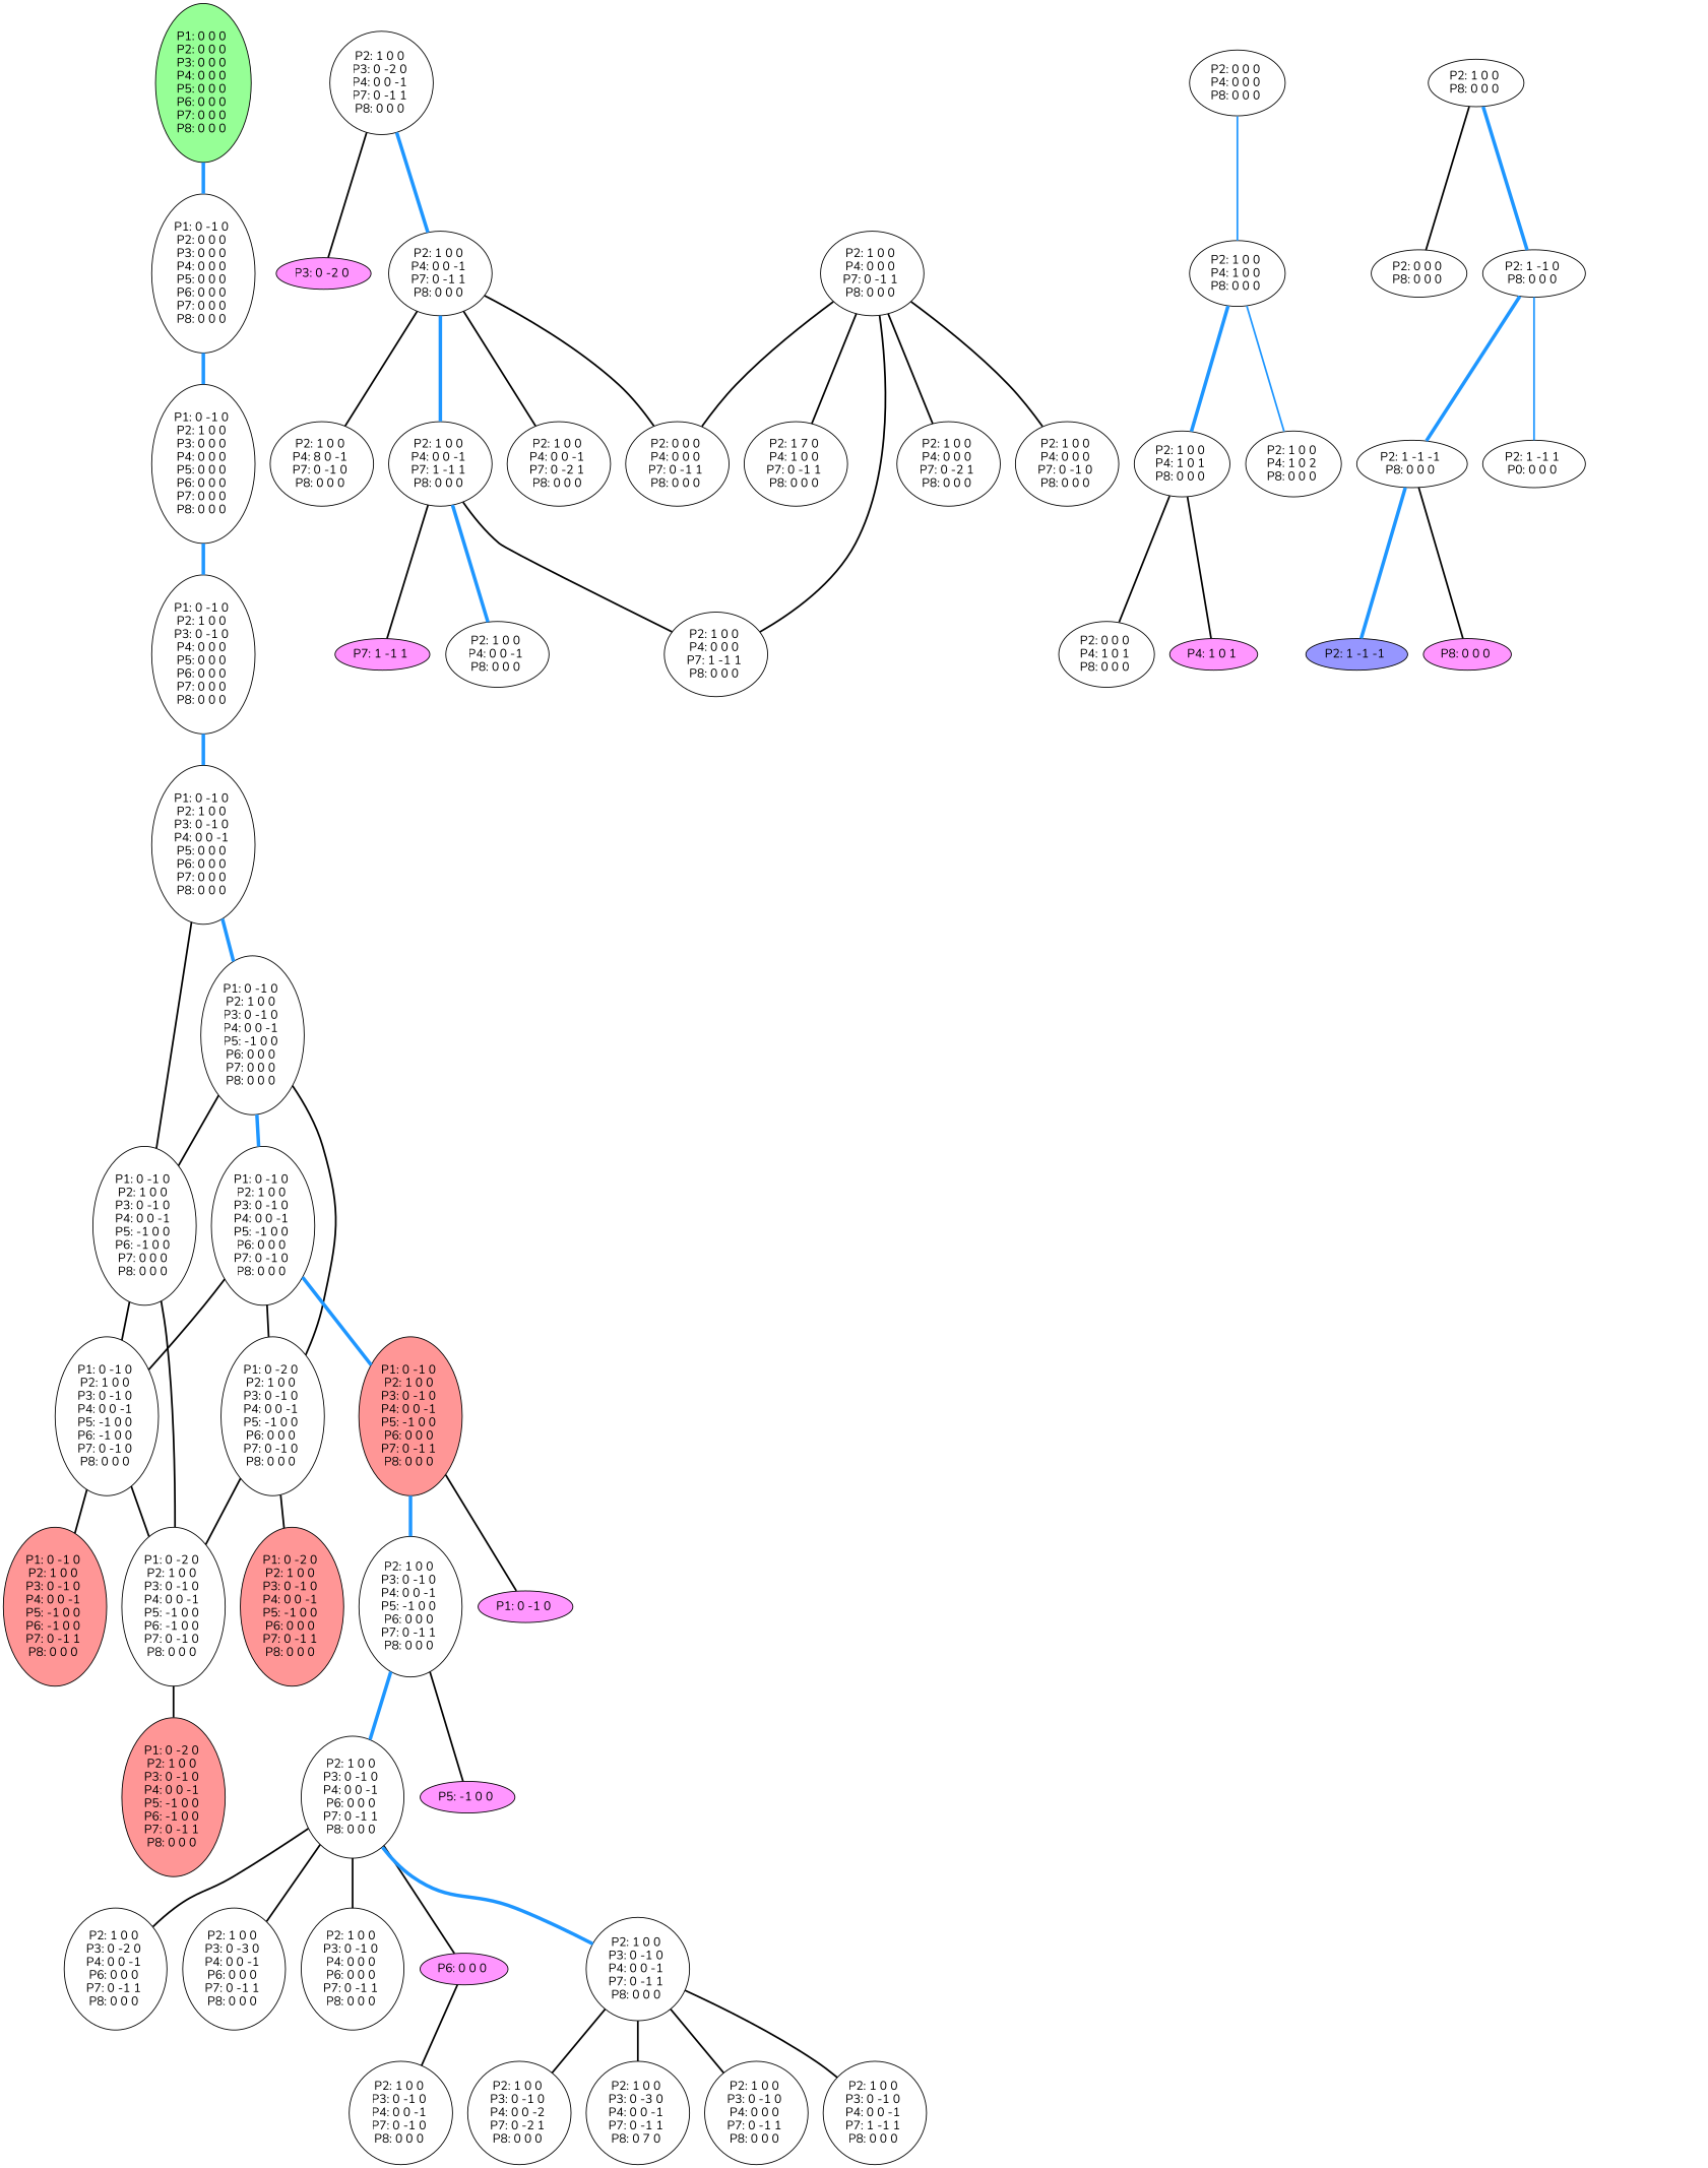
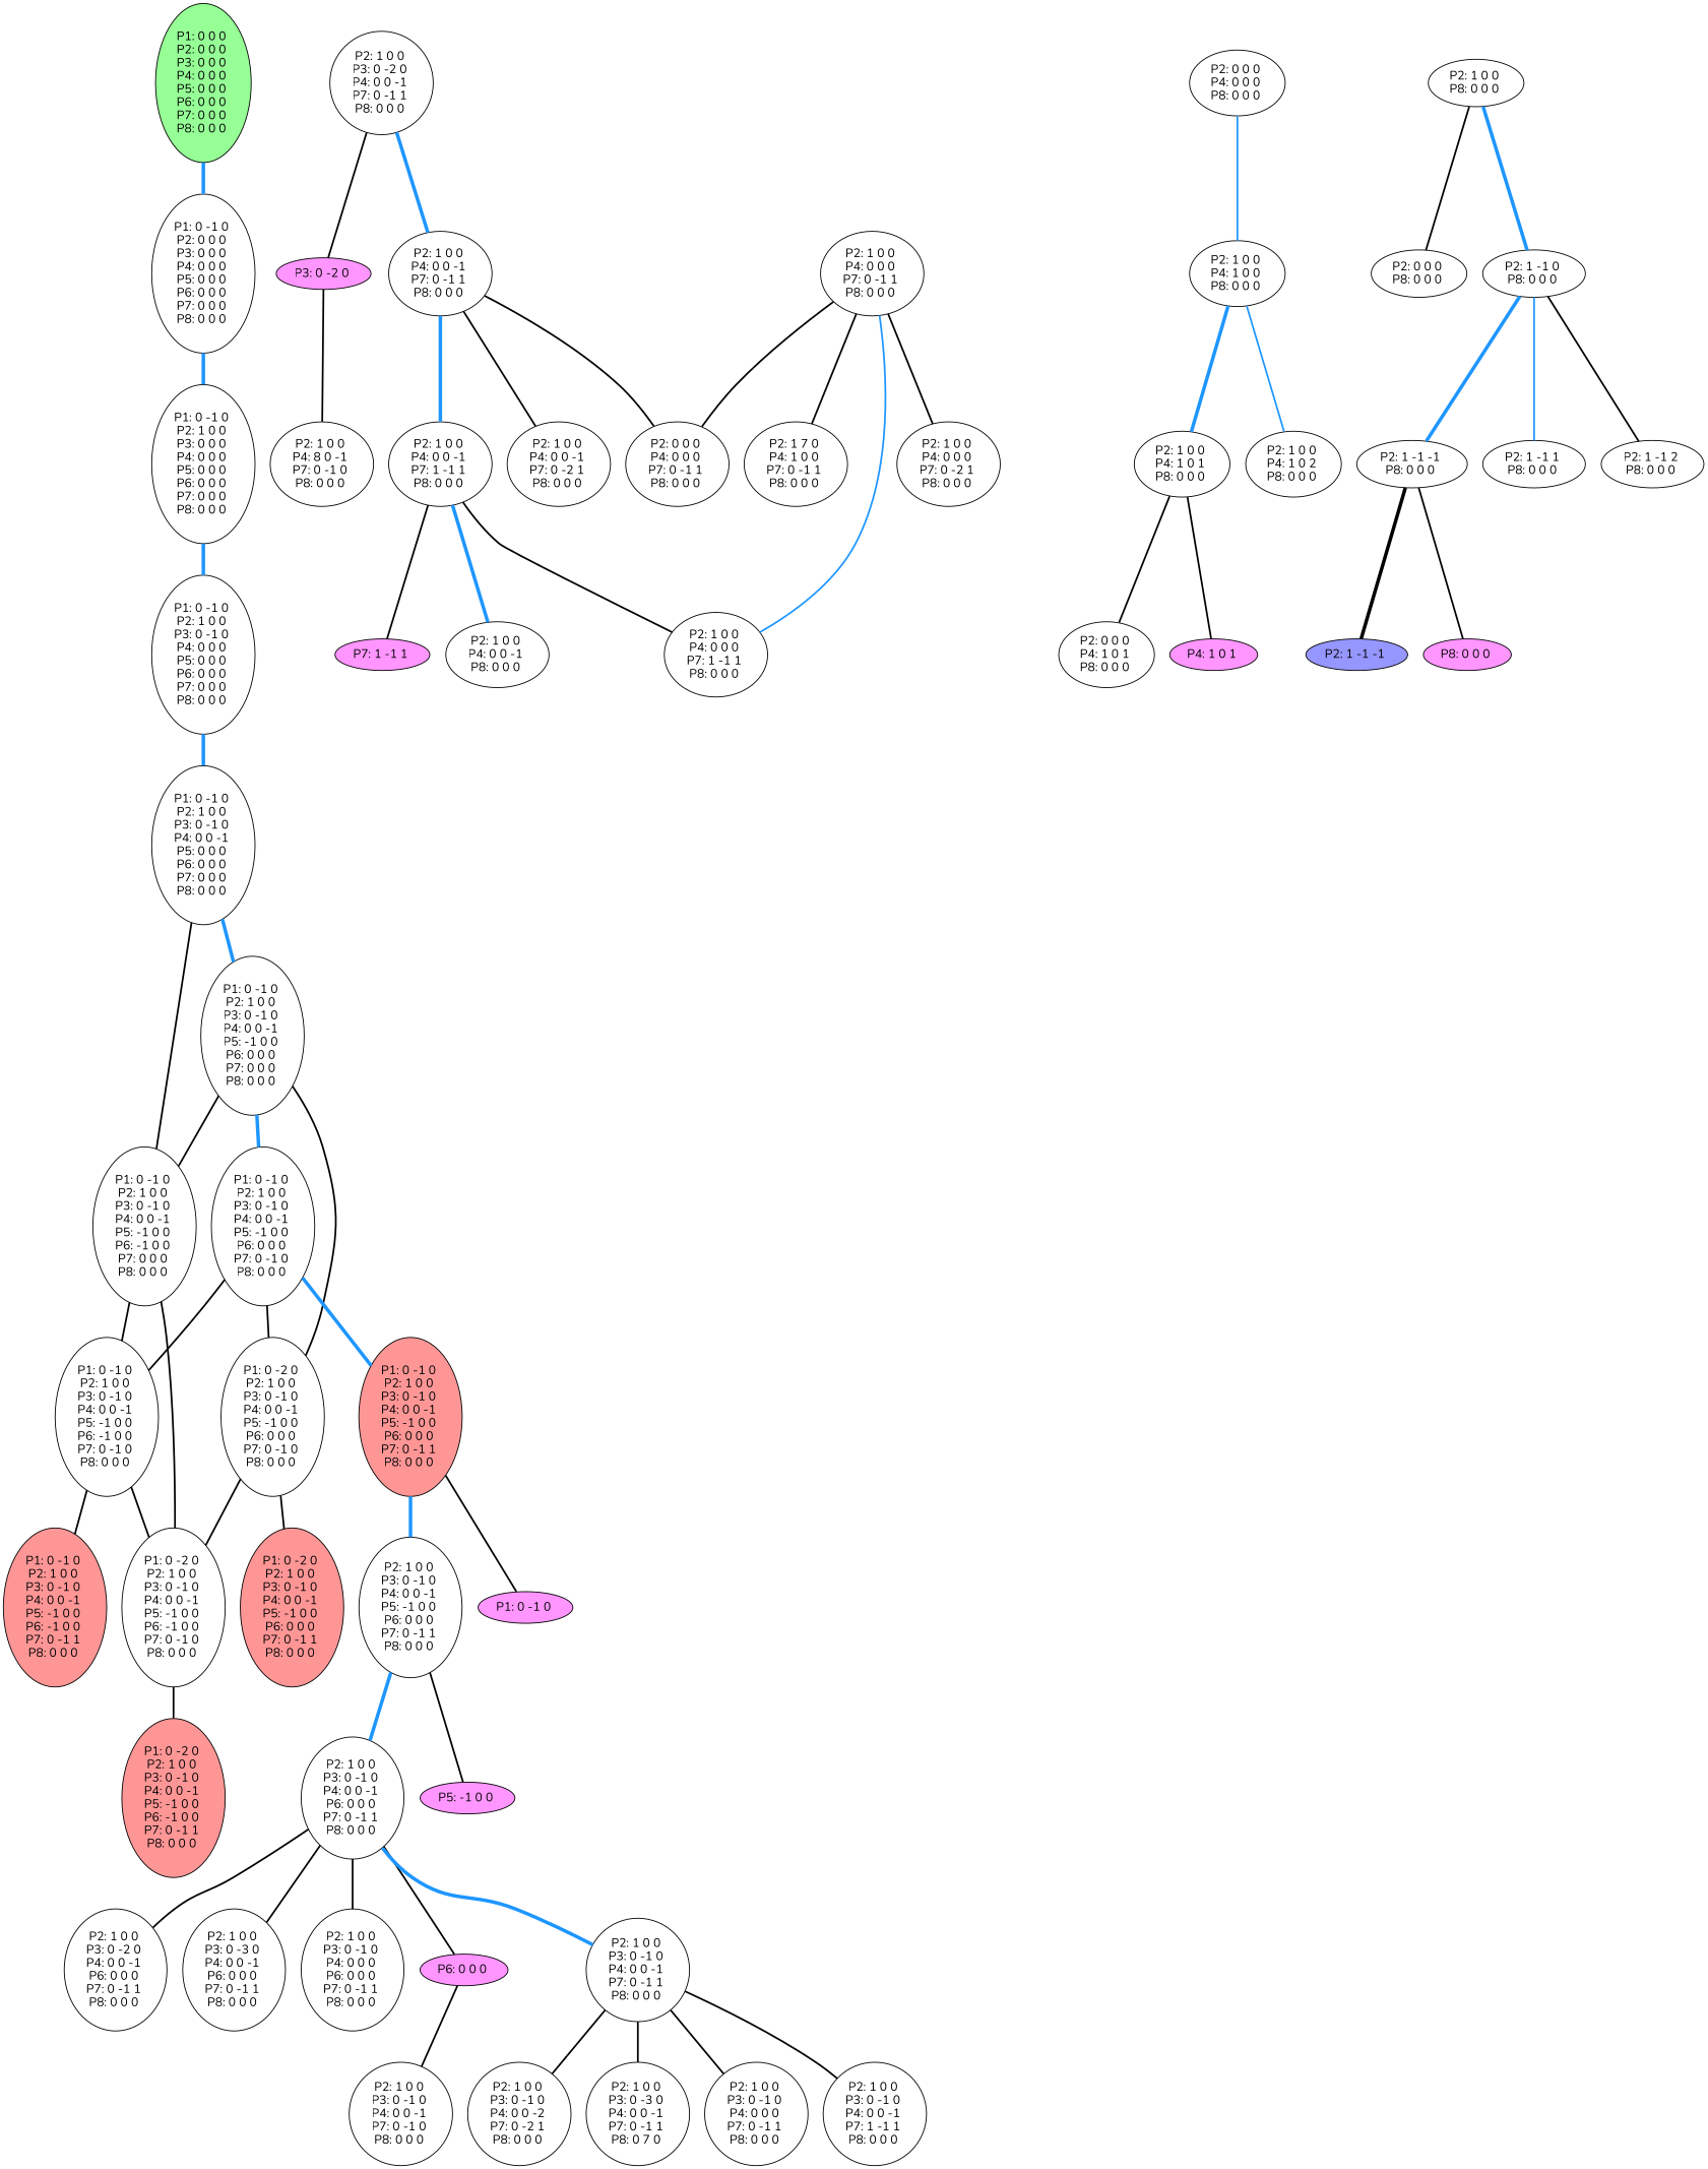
  graph {
    color=black
    fontname=Nunito
    node [fontname=Nunito]
    edge [color=black fontname=Nunito style=bold]
    n1 [fillcolor="#96FF96" label="P1: 0 0 0 \nP2: 0 0 0 \nP3: 0 0 0 \nP4: 0 0 0 \nP5: 0 0 0 \nP6: 0 0 0 \nP7: 0 0 0 \nP8: 0 0 0 \n" style=filled]
    n2 [label="P1: 0 -1 0 \nP2: 0 0 0 \nP3: 0 0 0 \nP4: 0 0 0 \nP5: 0 0 0 \nP6: 0 0 0 \nP7: 0 0 0 \nP8: 0 0 0 \n"]
    n3 [label="P1: 0 -1 0 \nP2: 1 0 0 \nP3: 0 0 0 \nP4: 0 0 0 \nP5: 0 0 0 \nP6: 0 0 0 \nP7: 0 0 0 \nP8: 0 0 0 \n"]
    n4 [label="P1: 0 -1 0 \nP2: 1 0 0 \nP3: 0 -1 0 \nP4: 0 0 0 \nP5: 0 0 0 \nP6: 0 0 0 \nP7: 0 0 0 \nP8: 0 0 0 \n"]
    n5 [label="P1: 0 -1 0 \nP2: 1 0 0 \nP3: 0 -1 0 \nP4: 0 0 -1 \nP5: 0 0 0 \nP6: 0 0 0 \nP7: 0 0 0 \nP8: 0 0 0 \n"]
    n6 [label="P1: 0 -1 0 \nP2: 1 0 0 \nP3: 0 -1 0 \nP4: 0 0 -1 \nP5: -1 0 0 \nP6: 0 0 0 \nP7: 0 0 0 \nP8: 0 0 0 \n"]
    n7 [label="P1: 0 -1 0 \nP2: 1 0 0 \nP3: 0 -1 0 \nP4: 0 0 -1 \nP5: -1 0 0 \nP6: -1 0 0 \nP7: 0 0 0 \nP8: 0 0 0 \n"]
    n8 [label="P1: 0 -1 0 \nP2: 1 0 0 \nP3: 0 -1 0 \nP4: 0 0 -1 \nP5: -1 0 0 \nP6: 0 0 0 \nP7: 0 -1 0 \nP8: 0 0 0 \n"]
    n9 [label="P1: 0 -2 0 \nP2: 1 0 0 \nP3: 0 -1 0 \nP4: 0 0 -1 \nP5: -1 0 0 \nP6: 0 0 0 \nP7: 0 -1 0 \nP8: 0 0 0 \n"]
    n10 [label="P1: 0 -1 0 \nP2: 1 0 0 \nP3: 0 -1 0 \nP4: 0 0 -1 \nP5: -1 0 0 \nP6: -1 0 0 \nP7: 0 -1 0 \nP8: 0 0 0 \n"]
    n11 [label="P1: 0 -2 0 \nP2: 1 0 0 \nP3: 0 -1 0 \nP4: 0 0 -1 \nP5: -1 0 0 \nP6: -1 0 0 \nP7: 0 -1 0 \nP8: 0 0 0 \n"]
    n12 [fillcolor="#FF9696" label="P1: 0 -1 0 \nP2: 1 0 0 \nP3: 0 -1 0 \nP4: 0 0 -1 \nP5: -1 0 0 \nP6: 0 0 0 \nP7: 0 -1 1 \nP8: 0 0 0 \n" style=filled]
    n13 [fillcolor="#FF9696" label="P1: 0 -2 0 \nP2: 1 0 0 \nP3: 0 -1 0 \nP4: 0 0 -1 \nP5: -1 0 0 \nP6: 0 0 0 \nP7: 0 -1 1 \nP8: 0 0 0 \n" style=filled]
    n14 [fillcolor="#FF9696" label="P1: 0 -1 0 \nP2: 1 0 0 \nP3: 0 -1 0 \nP4: 0 0 -1 \nP5: -1 0 0 \nP6: -1 0 0 \nP7: 0 -1 1 \nP8: 0 0 0 \n" style=filled]
    n15 [fillcolor="#FF9696" label="P1: 0 -2 0 \nP2: 1 0 0 \nP3: 0 -1 0 \nP4: 0 0 -1 \nP5: -1 0 0 \nP6: -1 0 0 \nP7: 0 -1 1 \nP8: 0 0 0 \n" style=filled]
    n16 [fillcolor="#FF96FF" label="P1: 0 -1 0 \n" style=filled]
    n17 [label="P2: 1 0 0 \nP3: 0 -1 0 \nP4: 0 0 -1 \nP5: -1 0 0 \nP6: 0 0 0 \nP7: 0 -1 1 \nP8: 0 0 0 \n"]
    n18 [fillcolor="#FF96FF" label="P5: -1 0 0 \n" style=filled]
    n19 [label="P2: 1 0 0 \nP3: 0 -1 0 \nP4: 0 0 -1 \nP6: 0 0 0 \nP7: 0 -1 1 \nP8: 0 0 0 \n"]
    n20 [label="P2: 1 0 0 \nP3: 0 -2 0 \nP4: 0 0 -1 \nP6: 0 0 0 \nP7: 0 -1 1 \nP8: 0 0 0 \n"]
    n21 [label="P2: 1 0 0 \nP3: 0 -3 0 \nP4: 0 0 -1 \nP6: 0 0 0 \nP7: 0 -1 1 \nP8: 0 0 0 \n"]
    n22 [label="P2: 1 0 0 \nP3: 0 -1 0 \nP4: 0 0 0 \nP6: 0 0 0 \nP7: 0 -1 1 \nP8: 0 0 0 \n"]
    n23 [fillcolor="#FF96FF" label="P6: 0 0 0 \n" style=filled]
    n24 [label="P2: 1 0 0 \nP3: 0 -1 0 \nP4: 0 0 -1 \nP7: 0 -1 1 \nP8: 0 0 0 \n"]
    n25 [label="P2: 1 0 0 \nP3: 0 -1 0 \nP4: 0 0 -1 \nP7: 0 -1 0 \nP8: 0 0 0 \n"]
    n26 [label="P2: 1 0 0 \nP3: 0 -3 0 \nP4: 0 0 -1 \nP7: 0 -1 1 \nP8: 0 7 0 \n"]
    n27 [label="P2: 1 0 0 \nP3: 0 -1 0 \nP4: 0 0 0 \nP7: 0 -1 1 \nP8: 0 0 0 \n"]
    n28 [label="P2: 1 0 0 \nP3: 0 -1 0 \nP4: 0 0 -1 \nP7: 1 -1 1 \nP8: 0 0 0 \n"]
    n29 [label="P2: 1 0 0 \nP3: 0 -1 0 \nP4: 0 0 -2 \nP7: 0 -2 1 \nP8: 0 0 0 \n"]
    n30 [label="P2: 1 0 0 \nP3: 0 -2 0 \nP4: 0 0 -1 \nP7: 0 -1 1 \nP8: 0 0 0 \n"]
    n31 [fillcolor="#FF96FF" label="P3: 0 -2 0 \n" style=filled]
    n32 [label="P2: 1 0 0 \nP4: 0 0 -1 \nP7: 0 -1 1 \nP8: 0 0 0 \n"]
    n33 [label="P2: 1 0 0 \nP4: 0 0 -1 \nP7: 1 -1 1 \nP8: 0 0 0 \n"]
    n34 [label="P2: 1 0 0 \nP4: 0 0 -1 \nP7: 0 -2 1 \nP8: 0 0 0 \n"]
    n35 [label="P2: 1 0 0 \nP4: 8 0 -1 \nP7: 0 -1 0 \nP8: 0 0 0 \n"]
    n36 [label="P2: 0 0 0 \nP4: 0 0 0 \nP7: 0 -1 1 \nP8: 0 0 0 \n"]
    n37 [label="P2: 1 0 0 \nP4: 0 0 0 \nP7: 0 -1 1 \nP8: 0 0 0 \n"]
    n38 [label="P2: 1 7 0 \nP4: 1 0 0 \nP7: 0 -1 1 \nP8: 0 0 0 \n"]
    n39 [label="P2: 1 0 0 \nP4: 0 0 0 \nP7: 1 -1 1 \nP8: 0 0 0 \n"]
    n40 [label="P2: 1 0 0 \nP4: 0 0 0 \nP7: 0 -2 1 \nP8: 0 0 0 \n"]
-   n41 [label="P2: 1 0 0 \nP4: 0 0 0 \nP7: 0 -1 0 \nP8: 0 0 0 \n"]
    n42 [fillcolor="#FF96FF" label="P7: 1 -1 1 \n" style=filled]
    n43 [label="P2: 1 0 0 \nP4: 0 0 -1 \nP8: 0 0 0 \n"]
    n44 [label="P2: 0 0 0 \nP4: 0 0 0 \nP8: 0 0 0 \n"]
    n45 [label="P2: 1 0 0 \nP4: 1 0 0 \nP8: 0 0 0 \n"]
    n46 [label="P2: 1 0 0 \nP4: 1 0 1 \nP8: 0 0 0 \n"]
    n47 [label="P2: 1 0 0 \nP4: 1 0 2 \nP8: 0 0 0 \n"]
    n48 [label="P2: 0 0 0 \nP4: 1 0 1 \nP8: 0 0 0 \n"]
    n49 [fillcolor="#FF96FF" label="P4: 1 0 1 \n" style=filled]
    n50 [label="P2: 1 0 0 \nP8: 0 0 0 \n"]
    n51 [label="P2: 0 0 0 \nP8: 0 0 0 \n"]
    n52 [label="P2: 1 -1 0 \nP8: 0 0 0 \n"]
    n53 [label="P2: 1 -1 -1 \nP8: 0 0 0 \n"]
-   n54 [label="P2: 1 -1 1 \nP0: 0 0 0 \n"]
+   n54 [label="P2: 1 -1 1 \nP8: 0 0 0 \n"]
+   n55 [label="P2: 1 -1 2 \nP8: 0 0 0 \n"]
    n56 [fillcolor="#9696FF" label="P2: 1 -1 -1 \n" style=filled]
    n57 [fillcolor="#FF96FF" label="P8: 0 0 0 \n" style=filled]
    n1 -- n2 [color="#1E96FF" penwidth=4.0]
    n2 -- n3 [color="#1E96FF" penwidth=4.0]
    n3 -- n4 [color="#1E96FF" penwidth=4.0]
    n4 -- n5 [color="#1E96FF" penwidth=4.0]
    n5 -- n6 [color="#1E96FF" penwidth=4.0]
    n5 -- n7
    n6 -- n7
    n6 -- n8 [color="#1E96FF" penwidth=4.0]
    n6 -- n9
    n7 -- n10
    n7 -- n11
    n8 -- n9
    n8 -- n10
    n8 -- n12 [color="#1E96FF" penwidth=4.0]
    n9 -- n11
    n9 -- n13
    n10 -- n11
    n10 -- n14
    n11 -- n15
    n12 -- n16
    n12 -- n17 [color="#1E96FF" penwidth=4.0]
    n17 -- n18
    n17 -- n19 [color="#1E96FF" penwidth=4.0]
    n19 -- n20
    n19 -- n21
    n19 -- n22
    n19 -- n23
    n19 -- n24 [color="#1E96FF" penwidth=4.0]
    n23 -- n25
    n24 -- n26
    n24 -- n27
    n24 -- n28
    n24 -- n29
    n30 -- n31
    n30 -- n32 [color="#1E96FF" penwidth=4.0]
    n32 -- n33 [color="#1E96FF" penwidth=4.0]
    n32 -- n34
-   n32 -- n35
+   n31 -- n35
    n32 -- n36
    n33 -- n39
    n33 -- n42
    n33 -- n43 [color="#1E96FF" penwidth=4.0]
    n37 -- n36
    n37 -- n38
-   n37 -- n39
+   n37 -- n39 [color="#1E96FF"]
    n37 -- n40
-   n37 -- n41
    n44 -- n45 [color="#1E96FF"]
    n45 -- n46 [color="#1E96FF" penwidth=4.0]
    n45 -- n47 [color="#1E96FF"]
    n46 -- n48
    n46 -- n49
    n50 -- n51
    n50 -- n52 [color="#1E96FF" penwidth=4.0]
    n52 -- n53 [color="#1E96FF" penwidth=4.0]
    n52 -- n54 [color="#1E96FF"]
-   n53 -- n56 [color="#1E96FF" penwidth=4.0]
+   n52 -- n55
+   n53 -- n56 [penwidth=4.0]
    n53 -- n57
  }
